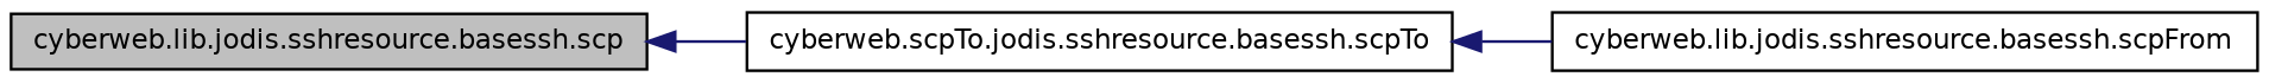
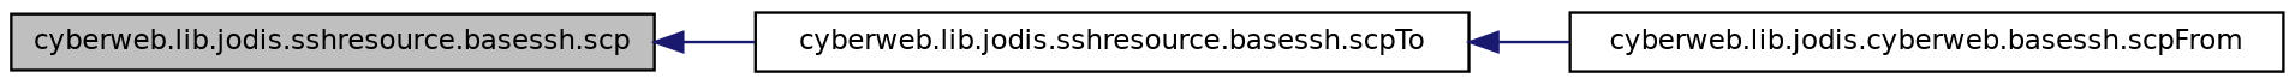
  digraph {
    rankdir=LR
    node [color=black fillcolor=white fontname=Helvetica fontsize=10 shape=record style=filled]
    edge [color=midnightblue dir=back fontname=Helvetica fontsize=10 labelfontname=Helvetica labelfontsize=10 style=solid]
    n1 [fillcolor=grey75 fontcolor=black height=0.2 label="cyberweb.lib.jodis.sshresource.basessh.scp" width=0.4]
-   n2 [height=0.2 label="cyberweb.scpTo.jodis.sshresource.basessh.scpTo" width=0.4]
-   n3 [height=0.2 label="cyberweb.lib.jodis.sshresource.basessh.scpFrom" width=0.4]
+   n2 [height=0.2 label="cyberweb.lib.jodis.sshresource.basessh.scpTo" width=0.4]
+   n3 [height=0.2 label="cyberweb.lib.jodis.cyberweb.basessh.scpFrom" width=0.4]
    n1 -> n2
    n2 -> n3
  }
